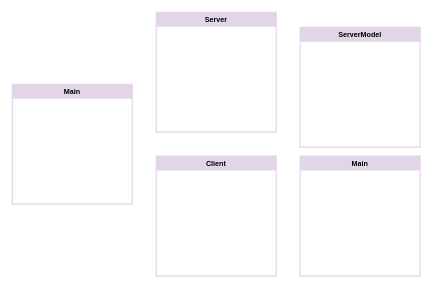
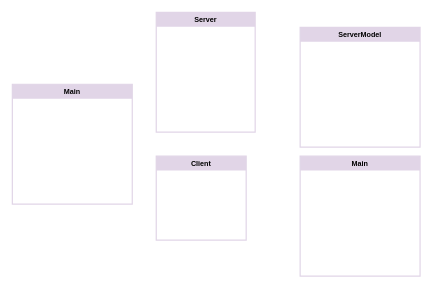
  <mxCell id="0" />
  <mxCell id="1" parent="0" />
  <mxCell id="2" value="Main" style="swimlane;fillColor=#E1D5E7;strokeColor=#E1D5E7;strokeWidth=2;" vertex="1" parent="1"><mxGeometry x="20" y="140" width="200" height="200" as="geometry" /></mxCell>
- <mxCell id="3" value="Client" style="swimlane;fillColor=#E1D5E7;strokeColor=#E1D5E7;strokeWidth=2;" vertex="1" parent="1"><mxGeometry x="260" y="260" width="200" height="200" as="geometry" /></mxCell>
- <mxCell id="4" value="Server" style="swimlane;fillColor=#E1D5E7;strokeColor=#E1D5E7;strokeWidth=2;" vertex="1" parent="1"><mxGeometry x="260" width="200" height="200" as="geometry" y="20" /></mxCell>
+ <mxCell id="3" value="Client" style="swimlane;fillColor=#E1D5E7;strokeColor=#E1D5E7;strokeWidth=2;" vertex="1" parent="1"><mxGeometry x="260" y="260" width="150" height="140" as="geometry" /></mxCell>
+ <mxCell id="4" value="Server" style="swimlane;fillColor=#E1D5E7;strokeColor=#E1D5E7;strokeWidth=2;" vertex="1" parent="1"><mxGeometry x="260" y="20" width="165" height="200" as="geometry" /></mxCell>
  <mxCell id="5" value="ServerModel" style="swimlane;fillColor=#E1D5E7;strokeColor=#E1D5E7;strokeWidth=2;" vertex="1" parent="1"><mxGeometry x="500" y="45" width="200" height="200" as="geometry" /></mxCell>
  <mxCell id="6" value="Main" style="swimlane;fillColor=#E1D5E7;strokeColor=#E1D5E7;strokeWidth=2;" vertex="1" parent="1"><mxGeometry x="500" y="260" width="200" height="200" as="geometry" /></mxCell>
